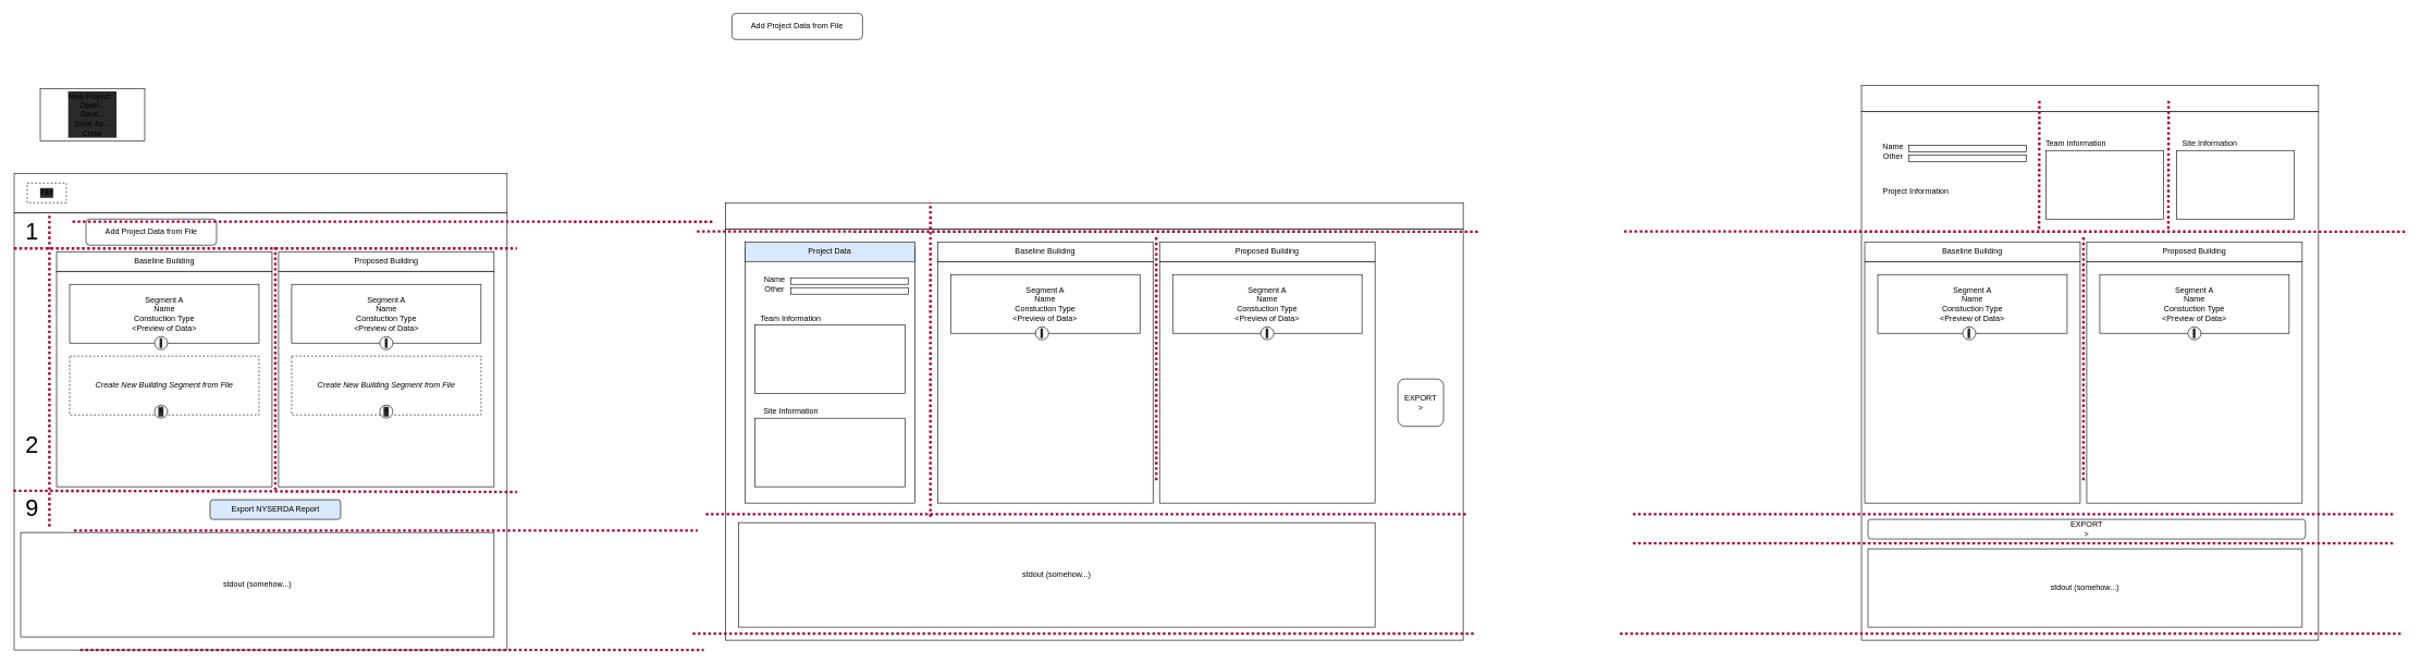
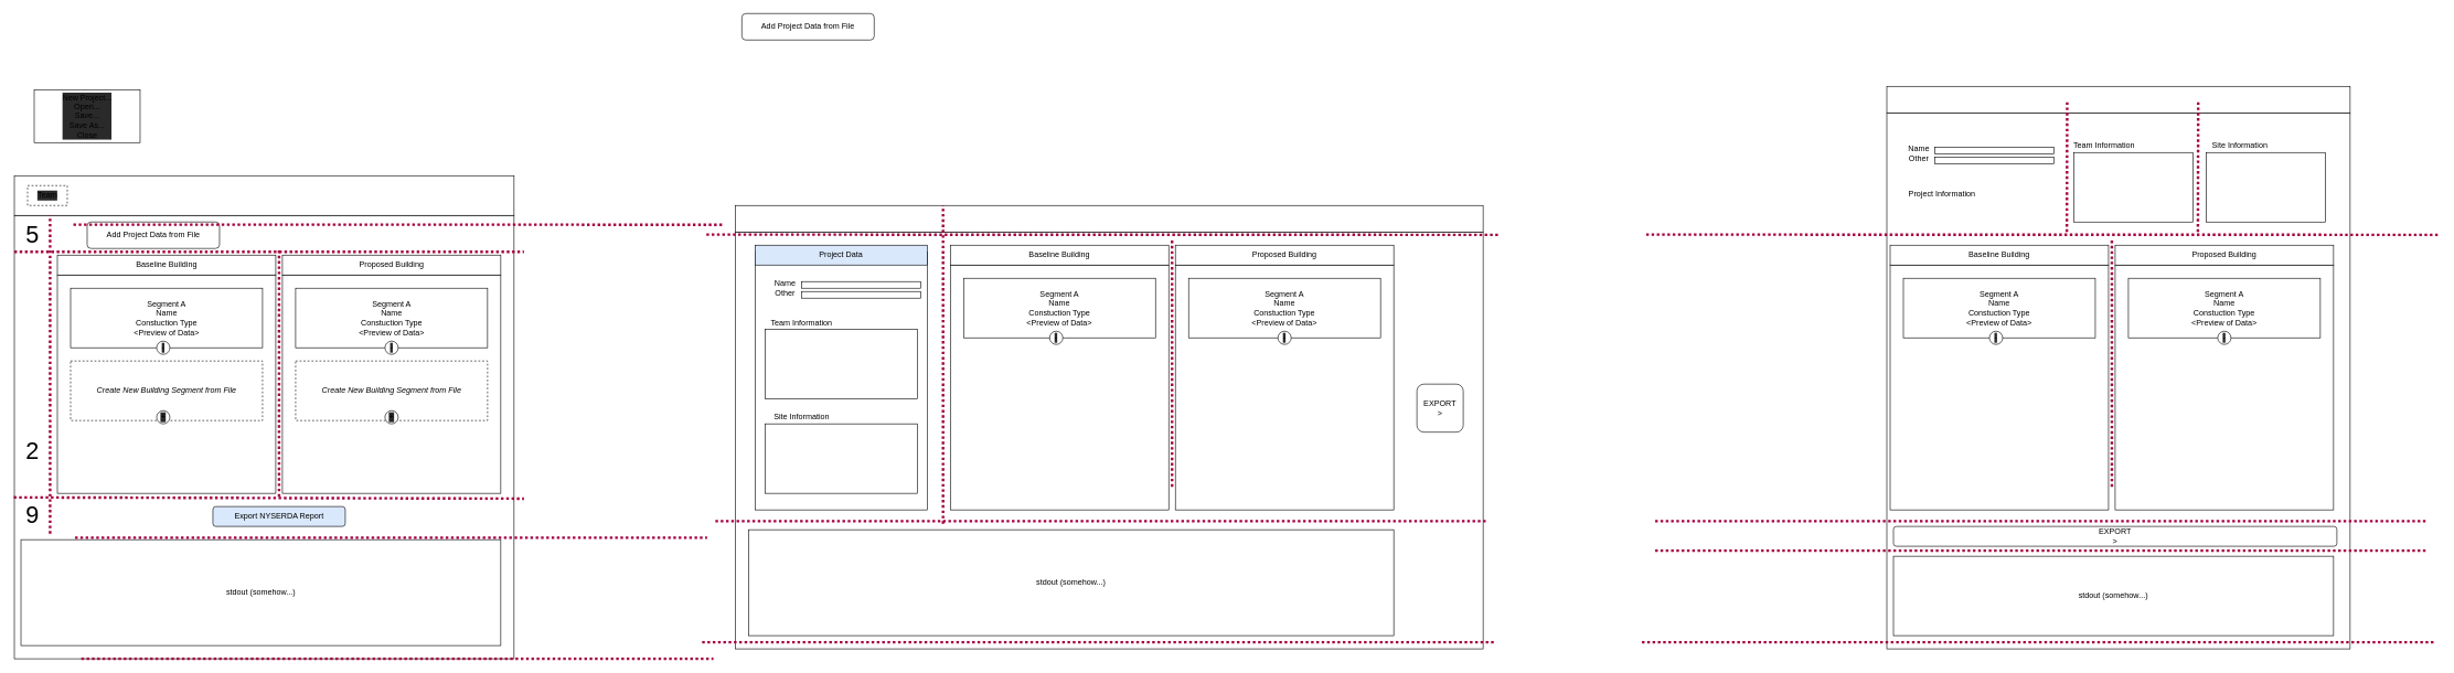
  <mxCell id="0" />
  <mxCell id="1" parent="0" />
  <mxCell id="2" value="" style="rounded=0;whiteSpace=wrap;html=1;" parent="1" vertex="1"><mxGeometry x="1110" y="350" width="1130" height="630" as="geometry" /></mxCell>
  <mxCell id="3" value="" style="rounded=0;whiteSpace=wrap;html=1;align=left;imageVerticalAlign=top;sketch=0;glass=0;verticalAlign=top;" parent="1" vertex="1"><mxGeometry x="1435" y="400" width="330" height="370" as="geometry" /></mxCell>
  <mxCell id="4" value="stdout (somehow...)" style="rounded=0;whiteSpace=wrap;html=1;" parent="1" vertex="1"><mxGeometry x="1130" y="800" width="975" height="160" as="geometry" /></mxCell>
  <mxCell id="5" value="Add Project Data from File" style="rounded=1;whiteSpace=wrap;html=1;align=center;" parent="1" vertex="1"><mxGeometry x="1120" y="20" width="200" height="40" as="geometry" /></mxCell>
  <mxCell id="6" value="" style="rounded=0;whiteSpace=wrap;html=1;glass=0;labelBackgroundColor=#2a2a2a;sketch=0;fontColor=none;" parent="1" vertex="1"><mxGeometry x="1110" y="310" width="1130" height="40" as="geometry" /></mxCell>
  <mxCell id="7" value="" style="rounded=0;whiteSpace=wrap;html=1;align=left;imageVerticalAlign=top;sketch=0;glass=0;verticalAlign=top;" parent="1" vertex="1"><mxGeometry x="1775" y="400" width="330" height="370" as="geometry" /></mxCell>
  <mxCell id="8" value="Baseline Building" style="rounded=0;whiteSpace=wrap;html=1;" parent="1" vertex="1"><mxGeometry x="1435" y="370" width="330" height="30" as="geometry" /></mxCell>
  <mxCell id="9" value="Proposed Building" style="rounded=0;whiteSpace=wrap;html=1;" parent="1" vertex="1"><mxGeometry x="1775" y="370" width="330" height="30" as="geometry" /></mxCell>
  <mxCell id="10" value="Segment A&lt;br&gt;Name&lt;br&gt;Constuction Type&lt;br&gt;&amp;lt;Preview of Data&amp;gt;" style="rounded=0;whiteSpace=wrap;html=1;" parent="1" vertex="1"><mxGeometry x="1455" y="420" width="290" height="90" as="geometry" /></mxCell>
  <mxCell id="11" value="Segment A&lt;br&gt;Name&lt;br&gt;Constuction Type&lt;br&gt;&amp;lt;Preview of Data&amp;gt;" style="rounded=0;whiteSpace=wrap;html=1;" parent="1" vertex="1"><mxGeometry x="1795" y="420" width="290" height="90" as="geometry" /></mxCell>
  <mxCell id="12" value="-" style="ellipse;whiteSpace=wrap;html=1;rounded=0;glass=0;labelBackgroundColor=#2a2a2a;sketch=0;strokeColor=default;" parent="1" vertex="1"><mxGeometry x="1585" y="500" width="20" height="20" as="geometry" /></mxCell>
  <mxCell id="13" value="-" style="ellipse;whiteSpace=wrap;html=1;rounded=0;glass=0;labelBackgroundColor=#2a2a2a;sketch=0;strokeColor=default;" parent="1" vertex="1"><mxGeometry x="1930" y="500" width="20" height="20" as="geometry" /></mxCell>
  <mxCell id="14" value="" style="endArrow=none;dashed=1;html=1;strokeWidth=4;fontColor=none;fillColor=#d80073;strokeColor=#A50040;dashPattern=1 1;" parent="1" edge="1"><mxGeometry width="50" height="50" relative="1" as="geometry"><mxPoint x="1770" y="735" as="sourcePoint" /><mxPoint x="1770" y="360" as="targetPoint" /></mxGeometry></mxCell>
  <mxCell id="15" value="" style="endArrow=none;dashed=1;html=1;strokeWidth=4;fontColor=none;fillColor=#d80073;strokeColor=#A50040;dashPattern=1 1;" parent="1" edge="1"><mxGeometry width="50" height="50" relative="1" as="geometry"><mxPoint x="1066.429" y="354" as="sourcePoint" /><mxPoint x="2265" y="354.38" as="targetPoint" /></mxGeometry></mxCell>
  <mxCell id="16" value="" style="endArrow=none;dashed=1;html=1;strokeWidth=4;fontColor=none;fillColor=#d80073;strokeColor=#A50040;dashPattern=1 1;" parent="1" edge="1"><mxGeometry width="50" height="50" relative="1" as="geometry"><mxPoint x="1060" y="970" as="sourcePoint" /><mxPoint x="2257" y="970" as="targetPoint" /></mxGeometry></mxCell>
  <mxCell id="17" value="EXPORT&lt;br&gt;&amp;gt;" style="rounded=1;whiteSpace=wrap;html=1;align=center;" parent="1" vertex="1"><mxGeometry x="2140" y="580" width="70" height="72.5" as="geometry" /></mxCell>
  <mxCell id="18" value="" style="endArrow=none;dashed=1;html=1;strokeWidth=4;fontColor=none;fillColor=#d80073;strokeColor=#A50040;dashPattern=1 1;" parent="1" edge="1"><mxGeometry width="50" height="50" relative="1" as="geometry"><mxPoint x="1080" y="787" as="sourcePoint" /><mxPoint x="2247.5" y="787" as="targetPoint" /></mxGeometry></mxCell>
  <mxCell id="19" value="" style="endArrow=none;dashed=1;html=1;strokeWidth=4;fontColor=none;fillColor=#d80073;strokeColor=#A50040;dashPattern=1 1;" parent="1" edge="1"><mxGeometry width="50" height="50" relative="1" as="geometry"><mxPoint x="1424" y="790.833" as="sourcePoint" /><mxPoint x="1424" y="310" as="targetPoint" /></mxGeometry></mxCell>
  <mxCell id="20" value="" style="rounded=0;whiteSpace=wrap;html=1;" vertex="1" parent="1"><mxGeometry x="20.75" y="325" width="755" height="670" as="geometry" /></mxCell>
  <mxCell id="21" value="" style="rounded=0;whiteSpace=wrap;html=1;align=left;imageVerticalAlign=top;sketch=0;glass=0;verticalAlign=top;" vertex="1" parent="1"><mxGeometry x="85.75" y="415" width="330" height="330" as="geometry" /></mxCell>
  <mxCell id="22" value="stdout (somehow...)" style="rounded=0;whiteSpace=wrap;html=1;" vertex="1" parent="1"><mxGeometry x="30.75" y="815" width="725" height="160" as="geometry" /></mxCell>
  <mxCell id="23" value="Add Project Data from File" style="rounded=1;whiteSpace=wrap;html=1;align=center;" vertex="1" parent="1"><mxGeometry x="130.75" y="335" width="200" height="40" as="geometry" /></mxCell>
  <mxCell id="24" value="" style="rounded=0;whiteSpace=wrap;html=1;glass=0;labelBackgroundColor=#2a2a2a;sketch=0;fontColor=none;" vertex="1" parent="1"><mxGeometry x="20.75" y="265" width="755" height="60" as="geometry" /></mxCell>
- <mxCell id="25" value="File" style="text;html=1;align=center;verticalAlign=middle;whiteSpace=wrap;rounded=0;glass=0;labelBackgroundColor=#2a2a2a;sketch=0;strokeColor=default;dashed=1;" vertex="1" parent="1"><mxGeometry x="40.75" y="280" width="60" height="30" as="geometry" /></mxCell>
+ <mxCell id="25" value="Team" style="text;html=1;align=center;verticalAlign=middle;whiteSpace=wrap;rounded=0;glass=0;labelBackgroundColor=#2a2a2a;sketch=0;strokeColor=default;dashed=1;" vertex="1" parent="1"><mxGeometry x="40.75" y="280" width="60" height="30" as="geometry" /></mxCell>
  <mxCell id="26" value="" style="rounded=0;whiteSpace=wrap;html=1;align=left;imageVerticalAlign=top;sketch=0;glass=0;verticalAlign=top;" vertex="1" parent="1"><mxGeometry x="425.75" y="415" width="330" height="330" as="geometry" /></mxCell>
  <mxCell id="27" value="Baseline Building" style="rounded=0;whiteSpace=wrap;html=1;" vertex="1" parent="1"><mxGeometry x="85.75" y="385" width="330" height="30" as="geometry" /></mxCell>
  <mxCell id="28" value="Proposed Building" style="rounded=0;whiteSpace=wrap;html=1;" vertex="1" parent="1"><mxGeometry x="425.75" y="385" width="330" height="30" as="geometry" /></mxCell>
- <mxCell id="29" value="New Project...&lt;br&gt;Open...&lt;br&gt;Save...&lt;br&gt;Save As...&lt;br&gt;Close" style="text;html=1;align=center;verticalAlign=middle;whiteSpace=wrap;rounded=0;glass=0;labelBackgroundColor=#2a2a2a;sketch=0;strokeColor=default;" vertex="1" parent="1"><mxGeometry x="60.75" y="135" width="160" height="80" as="geometry" /></mxCell>
+ <mxCell id="29" value="New Project...&lt;br&gt;Open...&lt;br&gt;Save...&lt;br&gt;Save As...&lt;br&gt;Close" style="text;html=1;align=center;verticalAlign=middle;whiteSpace=wrap;rounded=0;glass=0;labelBackgroundColor=#2a2a2a;sketch=0;strokeColor=default;" vertex="1" parent="1"><mxGeometry x="50.75" y="135" width="160" height="80" as="geometry" /></mxCell>
  <mxCell id="30" value="Segment A&lt;br&gt;Name&lt;br&gt;Constuction Type&lt;br&gt;&amp;lt;Preview of Data&amp;gt;" style="rounded=0;whiteSpace=wrap;html=1;" vertex="1" parent="1"><mxGeometry x="105.75" y="435" width="290" height="90" as="geometry" /></mxCell>
  <mxCell id="31" value="Segment A&lt;br&gt;Name&lt;br&gt;Constuction Type&lt;br&gt;&amp;lt;Preview of Data&amp;gt;" style="rounded=0;whiteSpace=wrap;html=1;" vertex="1" parent="1"><mxGeometry x="445.75" y="435" width="290" height="90" as="geometry" /></mxCell>
  <mxCell id="32" value="-" style="ellipse;whiteSpace=wrap;html=1;rounded=0;glass=0;labelBackgroundColor=#2a2a2a;sketch=0;strokeColor=default;" vertex="1" parent="1"><mxGeometry x="235.75" y="515" width="20" height="20" as="geometry" /></mxCell>
  <mxCell id="33" value="&lt;i&gt;Create New Building Segment from File&lt;/i&gt;" style="rounded=0;whiteSpace=wrap;html=1;dashed=1;" vertex="1" parent="1"><mxGeometry x="105.75" y="545" width="290" height="90" as="geometry" /></mxCell>
  <mxCell id="34" value="&lt;i&gt;Create New Building Segment from File&lt;/i&gt;" style="rounded=0;whiteSpace=wrap;html=1;dashed=1;" vertex="1" parent="1"><mxGeometry x="445.75" y="545" width="290" height="90" as="geometry" /></mxCell>
  <mxCell id="35" value="+" style="ellipse;whiteSpace=wrap;html=1;rounded=0;glass=0;labelBackgroundColor=#2a2a2a;sketch=0;strokeColor=default;" vertex="1" parent="1"><mxGeometry x="580.75" y="620" width="20" height="20" as="geometry" /></mxCell>
  <mxCell id="36" value="-" style="ellipse;whiteSpace=wrap;html=1;rounded=0;glass=0;labelBackgroundColor=#2a2a2a;sketch=0;strokeColor=default;" vertex="1" parent="1"><mxGeometry x="580.75" y="515" width="20" height="20" as="geometry" /></mxCell>
  <mxCell id="37" value="+" style="ellipse;whiteSpace=wrap;html=1;rounded=0;glass=0;labelBackgroundColor=#2a2a2a;sketch=0;strokeColor=default;" vertex="1" parent="1"><mxGeometry x="235.75" y="620" width="20" height="20" as="geometry" /></mxCell>
  <mxCell id="38" value="" style="endArrow=none;dashed=1;html=1;strokeWidth=4;fontColor=none;fillColor=#d80073;strokeColor=#A50040;dashPattern=1 1;exitX=-0.001;exitY=0.636;exitDx=0;exitDy=0;exitPerimeter=0;" edge="1" parent="1" source="20"><mxGeometry width="50" height="50" relative="1" as="geometry"><mxPoint x="-69.25" y="753" as="sourcePoint" /><mxPoint x="790.75" y="753" as="targetPoint" /></mxGeometry></mxCell>
  <mxCell id="39" value="" style="endArrow=none;dashed=1;html=1;strokeWidth=4;fontColor=none;fillColor=#d80073;strokeColor=#A50040;dashPattern=1 1;" edge="1" parent="1"><mxGeometry width="50" height="50" relative="1" as="geometry"><mxPoint x="20.75" y="380" as="sourcePoint" /><mxPoint x="790.75" y="380" as="targetPoint" /></mxGeometry></mxCell>
  <mxCell id="40" value="" style="endArrow=none;dashed=1;html=1;strokeWidth=4;fontColor=none;fillColor=#d80073;strokeColor=#A50040;dashPattern=1 1;" edge="1" parent="1"><mxGeometry width="50" height="50" relative="1" as="geometry"><mxPoint x="420.75" y="750" as="sourcePoint" /><mxPoint x="420.75" y="375" as="targetPoint" /></mxGeometry></mxCell>
  <mxCell id="41" value="" style="endArrow=none;dashed=1;html=1;strokeWidth=4;fontColor=none;fillColor=#d80073;strokeColor=#A50040;dashPattern=1 1;" edge="1" parent="1"><mxGeometry width="50" height="50" relative="1" as="geometry"><mxPoint x="110" y="339" as="sourcePoint" /><mxPoint x="1090" y="339.09" as="targetPoint" /></mxGeometry></mxCell>
  <mxCell id="42" value="" style="endArrow=none;dashed=1;html=1;strokeWidth=4;fontColor=none;fillColor=#d80073;strokeColor=#A50040;dashPattern=1 1;" edge="1" parent="1"><mxGeometry width="50" height="50" relative="1" as="geometry"><mxPoint x="122" y="995" as="sourcePoint" /><mxPoint x="1077" y="995" as="targetPoint" /></mxGeometry></mxCell>
  <mxCell id="43" value="Export NYSERDA Report" style="rounded=1;whiteSpace=wrap;html=1;align=center;fillColor=#dae8fc;" vertex="1" parent="1"><mxGeometry x="320.75" y="765" width="200" height="30" as="geometry" /></mxCell>
  <mxCell id="44" value="" style="endArrow=none;dashed=1;html=1;strokeWidth=4;fontColor=none;fillColor=#d80073;strokeColor=#A50040;dashPattern=1 1;" edge="1" parent="1"><mxGeometry width="50" height="50" relative="1" as="geometry"><mxPoint x="112.5" y="812" as="sourcePoint" /><mxPoint x="1067.5" y="812" as="targetPoint" /></mxGeometry></mxCell>
  <mxCell id="45" value="" style="endArrow=none;dashed=1;html=1;strokeWidth=4;fontColor=none;fillColor=#d80073;strokeColor=#A50040;dashPattern=1 1;" edge="1" parent="1"><mxGeometry width="50" height="50" relative="1" as="geometry"><mxPoint x="74.75" y="805.833" as="sourcePoint" /><mxPoint x="74.75" y="325" as="targetPoint" /></mxGeometry></mxCell>
- <mxCell id="46" value="1" style="text;html=1;align=center;verticalAlign=middle;resizable=0;points=[];autosize=1;strokeColor=none;fillColor=none;fontSize=36;" vertex="1" parent="1"><mxGeometry x="27.75" y="328" width="40" height="50" as="geometry" /></mxCell>
+ <mxCell id="46" value="5" style="text;html=1;align=center;verticalAlign=middle;resizable=0;points=[];autosize=1;strokeColor=none;fillColor=none;fontSize=36;" vertex="1" parent="1"><mxGeometry x="27.75" y="328" width="40" height="50" as="geometry" /></mxCell>
  <mxCell id="47" value="2" style="text;html=1;align=center;verticalAlign=middle;resizable=0;points=[];autosize=1;strokeColor=none;fillColor=none;fontSize=36;" vertex="1" parent="1"><mxGeometry x="27.75" y="655" width="40" height="50" as="geometry" /></mxCell>
  <mxCell id="48" value="9" style="text;html=1;align=center;verticalAlign=middle;resizable=0;points=[];autosize=1;strokeColor=none;fillColor=none;fontSize=36;" vertex="1" parent="1"><mxGeometry x="27.75" y="753" width="40" height="50" as="geometry" /></mxCell>
  <mxCell id="49" value="" style="rounded=0;whiteSpace=wrap;html=1;" vertex="1" parent="1"><mxGeometry x="1140" y="380" width="260" height="390" as="geometry" /></mxCell>
  <mxCell id="50" value="Project Data" style="rounded=0;whiteSpace=wrap;html=1;fillColor=#dae8fc;" vertex="1" parent="1"><mxGeometry x="1140" y="370" width="260" height="30" as="geometry" /></mxCell>
  <mxCell id="51" value="" style="rounded=0;whiteSpace=wrap;html=1;" vertex="1" parent="1"><mxGeometry x="1155" y="497" width="230" height="105" as="geometry" /></mxCell>
  <mxCell id="52" value="Team Information" style="text;html=1;align=center;verticalAlign=middle;resizable=0;points=[];autosize=1;strokeColor=none;fillColor=none;" vertex="1" parent="1"><mxGeometry x="1155" y="477" width="110" height="20" as="geometry" /></mxCell>
  <mxCell id="53" value="" style="rounded=0;whiteSpace=wrap;html=1;" vertex="1" parent="1"><mxGeometry x="1155" y="640" width="230" height="105" as="geometry" /></mxCell>
  <mxCell id="54" value="Site Information" style="text;html=1;align=center;verticalAlign=middle;resizable=0;points=[];autosize=1;strokeColor=none;fillColor=none;" vertex="1" parent="1"><mxGeometry x="1160" y="620" width="100" height="20" as="geometry" /></mxCell>
  <mxCell id="55" value="Name&lt;br&gt;Other" style="text;html=1;align=center;verticalAlign=middle;resizable=0;points=[];autosize=1;strokeColor=none;fillColor=none;" vertex="1" parent="1"><mxGeometry x="1160" y="420" width="50" height="30" as="geometry" /></mxCell>
  <mxCell id="56" value="" style="rounded=0;whiteSpace=wrap;html=1;" vertex="1" parent="1"><mxGeometry x="1210" y="425" width="180" height="10" as="geometry" /></mxCell>
  <mxCell id="57" value="" style="rounded=0;whiteSpace=wrap;html=1;" vertex="1" parent="1"><mxGeometry x="1210" y="440" width="180" height="10" as="geometry" /></mxCell>
  <mxCell id="58" value="" style="rounded=0;whiteSpace=wrap;html=1;" vertex="1" parent="1"><mxGeometry x="2850" y="170" width="700" height="810" as="geometry" /></mxCell>
  <mxCell id="59" value="" style="rounded=0;whiteSpace=wrap;html=1;align=left;imageVerticalAlign=top;sketch=0;glass=0;verticalAlign=top;" vertex="1" parent="1"><mxGeometry x="2855" y="400" width="330" height="370" as="geometry" /></mxCell>
  <mxCell id="60" value="stdout (somehow...)" style="rounded=0;whiteSpace=wrap;html=1;" vertex="1" parent="1"><mxGeometry x="2860" y="840" width="665" height="120" as="geometry" /></mxCell>
  <mxCell id="61" value="" style="rounded=0;whiteSpace=wrap;html=1;glass=0;labelBackgroundColor=#2a2a2a;sketch=0;fontColor=none;" vertex="1" parent="1"><mxGeometry x="2850" y="130" width="700" height="40" as="geometry" /></mxCell>
  <mxCell id="62" value="" style="rounded=0;whiteSpace=wrap;html=1;align=left;imageVerticalAlign=top;sketch=0;glass=0;verticalAlign=top;" vertex="1" parent="1"><mxGeometry x="3195" y="400" width="330" height="370" as="geometry" /></mxCell>
  <mxCell id="63" value="Baseline Building" style="rounded=0;whiteSpace=wrap;html=1;" vertex="1" parent="1"><mxGeometry x="2855" y="370" width="330" height="30" as="geometry" /></mxCell>
  <mxCell id="64" value="Proposed Building" style="rounded=0;whiteSpace=wrap;html=1;" vertex="1" parent="1"><mxGeometry x="3195" y="370" width="330" height="30" as="geometry" /></mxCell>
  <mxCell id="65" value="Segment A&lt;br&gt;Name&lt;br&gt;Constuction Type&lt;br&gt;&amp;lt;Preview of Data&amp;gt;" style="rounded=0;whiteSpace=wrap;html=1;" vertex="1" parent="1"><mxGeometry x="2875" y="420" width="290" height="90" as="geometry" /></mxCell>
  <mxCell id="66" value="Segment A&lt;br&gt;Name&lt;br&gt;Constuction Type&lt;br&gt;&amp;lt;Preview of Data&amp;gt;" style="rounded=0;whiteSpace=wrap;html=1;" vertex="1" parent="1"><mxGeometry x="3215" y="420" width="290" height="90" as="geometry" /></mxCell>
  <mxCell id="67" value="-" style="ellipse;whiteSpace=wrap;html=1;rounded=0;glass=0;labelBackgroundColor=#2a2a2a;sketch=0;strokeColor=default;" vertex="1" parent="1"><mxGeometry x="3005" y="500" width="20" height="20" as="geometry" /></mxCell>
  <mxCell id="68" value="-" style="ellipse;whiteSpace=wrap;html=1;rounded=0;glass=0;labelBackgroundColor=#2a2a2a;sketch=0;strokeColor=default;" vertex="1" parent="1"><mxGeometry x="3350" y="500" width="20" height="20" as="geometry" /></mxCell>
  <mxCell id="69" value="" style="endArrow=none;dashed=1;html=1;strokeWidth=4;fontColor=none;fillColor=#d80073;strokeColor=#A50040;dashPattern=1 1;" edge="1" parent="1"><mxGeometry width="50" height="50" relative="1" as="geometry"><mxPoint x="3190" y="735" as="sourcePoint" /><mxPoint x="3190" y="360" as="targetPoint" /></mxGeometry></mxCell>
  <mxCell id="70" value="" style="endArrow=none;dashed=1;html=1;strokeWidth=4;fontColor=none;fillColor=#d80073;strokeColor=#A50040;dashPattern=1 1;" edge="1" parent="1"><mxGeometry width="50" height="50" relative="1" as="geometry"><mxPoint x="2486.429" y="354" as="sourcePoint" /><mxPoint x="3685" y="354.38" as="targetPoint" /></mxGeometry></mxCell>
  <mxCell id="71" value="" style="endArrow=none;dashed=1;html=1;strokeWidth=4;fontColor=none;fillColor=#d80073;strokeColor=#A50040;dashPattern=1 1;" edge="1" parent="1"><mxGeometry width="50" height="50" relative="1" as="geometry"><mxPoint x="2480" y="970" as="sourcePoint" /><mxPoint x="3677" y="970" as="targetPoint" /></mxGeometry></mxCell>
  <mxCell id="72" value="EXPORT&lt;br&gt;&amp;gt;" style="rounded=1;whiteSpace=wrap;html=1;align=center;" vertex="1" parent="1"><mxGeometry x="2860" y="795" width="670" height="30" as="geometry" /></mxCell>
  <mxCell id="73" value="" style="endArrow=none;dashed=1;html=1;strokeWidth=4;fontColor=none;fillColor=#d80073;strokeColor=#A50040;dashPattern=1 1;" edge="1" parent="1"><mxGeometry width="50" height="50" relative="1" as="geometry"><mxPoint x="2500" y="787" as="sourcePoint" /><mxPoint x="3667.5" y="787" as="targetPoint" /></mxGeometry></mxCell>
  <mxCell id="74" value="" style="endArrow=none;dashed=1;html=1;strokeWidth=4;fontColor=none;fillColor=#d80073;strokeColor=#A50040;dashPattern=1 1;" edge="1" parent="1"><mxGeometry width="50" height="50" relative="1" as="geometry"><mxPoint x="3122" y="350" as="sourcePoint" /><mxPoint x="3122.5" y="154.17" as="targetPoint" /></mxGeometry></mxCell>
  <mxCell id="75" value="" style="group" vertex="1" connectable="0" parent="1"><mxGeometry x="2872.5" y="217" width="230" height="30" as="geometry" /></mxCell>
  <mxCell id="76" value="" style="rounded=0;whiteSpace=wrap;html=1;" vertex="1" parent="75"><mxGeometry x="50" y="5" width="180" height="10" as="geometry" /></mxCell>
  <mxCell id="77" value="" style="rounded=0;whiteSpace=wrap;html=1;" vertex="1" parent="75"><mxGeometry x="50" y="20" width="180" height="10" as="geometry" /></mxCell>
  <mxCell id="78" value="Site Information" style="text;html=1;align=center;verticalAlign=middle;resizable=0;points=[];autosize=1;strokeColor=none;fillColor=none;" vertex="1" parent="1"><mxGeometry x="3332.5" y="210" width="100" height="20" as="geometry" /></mxCell>
  <mxCell id="79" value="" style="rounded=0;whiteSpace=wrap;html=1;" vertex="1" parent="1"><mxGeometry x="3132.5" y="230" width="180" height="105" as="geometry" /></mxCell>
  <mxCell id="80" value="" style="rounded=0;whiteSpace=wrap;html=1;" vertex="1" parent="1"><mxGeometry x="3332.5" y="230" width="180" height="105" as="geometry" /></mxCell>
  <mxCell id="81" value="Team Information" style="text;html=1;align=center;verticalAlign=middle;resizable=0;points=[];autosize=1;strokeColor=none;fillColor=none;" vertex="1" parent="1"><mxGeometry x="3122.5" y="210" width="110" height="20" as="geometry" /></mxCell>
  <mxCell id="82" value="Name&lt;br&gt;Other" style="text;html=1;align=center;verticalAlign=middle;resizable=0;points=[];autosize=1;strokeColor=none;fillColor=none;" vertex="1" parent="1"><mxGeometry x="2872.5" y="217" width="50" height="30" as="geometry" /></mxCell>
  <mxCell id="83" value="Project Information" style="text;html=1;align=center;verticalAlign=middle;resizable=0;points=[];autosize=1;strokeColor=none;fillColor=none;" vertex="1" parent="1"><mxGeometry x="2872.5" y="282" width="120" height="20" as="geometry" /></mxCell>
  <mxCell id="84" value="" style="endArrow=none;dashed=1;html=1;strokeWidth=4;fontColor=none;fillColor=#d80073;strokeColor=#A50040;dashPattern=1 1;" edge="1" parent="1"><mxGeometry width="50" height="50" relative="1" as="geometry"><mxPoint x="2500" y="831.57" as="sourcePoint" /><mxPoint x="3667.5" y="831.57" as="targetPoint" /></mxGeometry></mxCell>
  <mxCell id="85" value="" style="endArrow=none;dashed=1;html=1;strokeWidth=4;fontColor=none;fillColor=#d80073;strokeColor=#A50040;dashPattern=1 1;" edge="1" parent="1"><mxGeometry width="50" height="50" relative="1" as="geometry"><mxPoint x="3320" y="350" as="sourcePoint" /><mxPoint x="3320.5" y="154.17" as="targetPoint" /></mxGeometry></mxCell>
